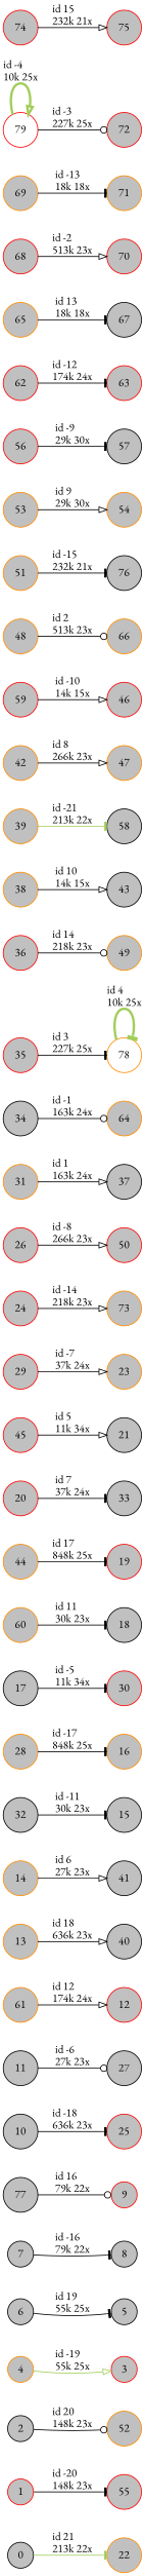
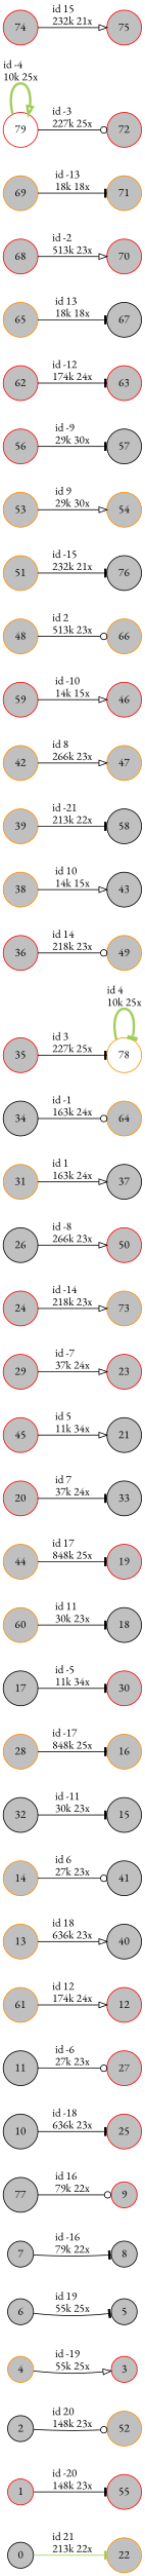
  digraph {
    fontname="EB Garamond"
    nodesep=0.5
    rankdir=LR
    node [color=red fillcolor=grey fontname="EB Garamond" shape=circle style=filled]
    edge [arrowhead=tee color=black fontname="EB Garamond"]
    0 [color=black height=0.3]
    22 [color=darkorange height=0.3]
    1 [height=0.3]
    55 [height=0.3]
    2 [color=black height=0.3]
    52 [color=darkorange height=0.3]
    3 [height=0.3]
    4 [color=darkorange height=0.3]
    5 [color=black height=0.3]
    6 [color=black height=0.3]
    7 [color=black height=0.3]
    8 [color=black height=0.3]
    9 [height=0.3]
    10 [color=black height=0.3]
    25 [height=0.3]
    11 [color=black height=0.3]
-   27 [color=black height=0.3]
+   27 [height=0.3]
    12 [height=0.3]
    13 [color=darkorange height=0.3]
    40 [color=black height=0.3]
    14 [color=darkorange height=0.3]
    41 [color=black height=0.3]
    15 [color=black height=0.3]
    16 [color=darkorange height=0.3]
    28 [color=darkorange height=0.3]
    17 [color=black height=0.3]
    30 [height=0.3]
    18 [color=black height=0.3]
    19 [height=0.3]
    20 [height=0.3]
    33 [color=black height=0.3]
    21 [color=black height=0.3]
-   23 [color=darkorange height=0.3]
+   23 [height=0.3]
    24 [height=0.3]
    73 [color=darkorange height=0.3]
-   26 [height=0.3]
+   26 [color=black height=0.3]
    50 [height=0.3]
    29 [height=0.3]
    31 [color=darkorange height=0.3]
    37 [color=black height=0.3]
    32 [color=black height=0.3]
    34 [color=black height=0.3]
    64 [color=darkorange height=0.3]
    35 [height=0.3]
    78 [color=darkorange height=0.3 fillcolor="" style=""]
    36 [height=0.3]
    49 [color=darkorange height=0.3]
    38 [color=darkorange height=0.3]
    43 [color=black height=0.3]
    39 [color=darkorange height=0.3]
    58 [color=black height=0.3]
    42 [color=darkorange height=0.3]
    47 [color=darkorange height=0.3]
    44 [color=darkorange height=0.3]
    45 [height=0.3]
    46 [height=0.3]
    48 [color=darkorange height=0.3]
    66 [color=darkorange height=0.3]
    51 [color=darkorange height=0.3]
    76 [color=black height=0.3]
    53 [color=darkorange height=0.3]
    54 [color=darkorange height=0.3]
    56 [height=0.3]
    57 [color=black height=0.3]
    59 [height=0.3]
    60 [color=darkorange height=0.3]
    61 [color=darkorange height=0.3]
    62 [height=0.3]
    63 [height=0.3]
    65 [color=darkorange height=0.3]
    67 [color=black height=0.3]
    68 [height=0.3]
    70 [height=0.3]
    69 [color=darkorange height=0.3]
    71 [color=darkorange height=0.3]
    72 [height=0.3]
    74 [height=0.3]
    75 [height=0.3]
    77 [color=black height=0.3]
    79 [height=0.3 fillcolor="" style=""]
    0 -> 22 [color=darkolivegreen3 label="id 21\l213k 22x"]
    1 -> 55 [label="id -20\l148k 23x"]
    2 -> 52 [arrowhead=odot label="id 20\l148k 23x"]
-   4 -> 3 [arrowhead=onormal color=darkolivegreen3 label="id -19\l55k 25x"]
+   4 -> 3 [arrowhead=onormal label="id -19\l55k 25x"]
    6 -> 5 [label="id 19\l55k 25x"]
    7 -> 8 [label="id -16\l79k 22x"]
    10 -> 25 [label="id -18\l636k 23x"]
    11 -> 27 [arrowhead=odot label="id -6\l27k 23x"]
    13 -> 40 [arrowhead=onormal label="id 18\l636k 23x"]
-   14 -> 41 [arrowhead=onormal label="id 6\l27k 23x"]
+   14 -> 41 [arrowhead=odot label="id 6\l27k 23x"]
    28 -> 16 [label="id -17\l848k 25x"]
    17 -> 30 [label="id -5\l11k 34x"]
    20 -> 33 [label="id 7\l37k 24x"]
    24 -> 73 [arrowhead=onormal label="id -14\l218k 23x"]
    26 -> 50 [arrowhead=onormal label="id -8\l266k 23x"]
    29 -> 23 [arrowhead=onormal label="id -7\l37k 24x"]
    31 -> 37 [arrowhead=onormal label="id 1\l163k 24x"]
    32 -> 15 [label="id -11\l30k 23x"]
    34 -> 64 [arrowhead=odot label="id -1\l163k 24x"]
    35 -> 78 [label="id 3\l227k 25x"]
    78 -> 78 [color=darkolivegreen3 label="id 4\l10k 25x" penwidth=3]
    36 -> 49 [arrowhead=odot label="id 14\l218k 23x"]
    38 -> 43 [arrowhead=onormal label="id 10\l14k 15x"]
-   39 -> 58 [color=darkolivegreen3 label="id -21\l213k 22x"]
+   39 -> 58 [label="id -21\l213k 22x"]
    42 -> 47 [arrowhead=onormal label="id 8\l266k 23x"]
    44 -> 19 [label="id 17\l848k 25x"]
    45 -> 21 [arrowhead=onormal label="id 5\l11k 34x"]
    48 -> 66 [arrowhead=odot label="id 2\l513k 23x"]
    51 -> 76 [label="id -15\l232k 21x"]
    53 -> 54 [arrowhead=onormal label="id 9\l29k 30x"]
    56 -> 57 [label="id -9\l29k 30x"]
    59 -> 46 [arrowhead=onormal label="id -10\l14k 15x"]
    60 -> 18 [label="id 11\l30k 23x"]
    61 -> 12 [arrowhead=onormal label="id 12\l174k 24x"]
    62 -> 63 [label="id -12\l174k 24x"]
    65 -> 67 [label="id 13\l18k 18x"]
    68 -> 70 [arrowhead=onormal label="id -2\l513k 23x"]
    69 -> 71 [label="id -13\l18k 18x"]
    74 -> 75 [arrowhead=onormal label="id 15\l232k 21x"]
    77 -> 9 [arrowhead=odot label="id 16\l79k 22x"]
    79 -> 72 [arrowhead=odot label="id -3\l227k 25x"]
    79 -> 79 [arrowhead=onormal color=darkolivegreen3 label="id -4\l10k 25x" penwidth=3]
  }
